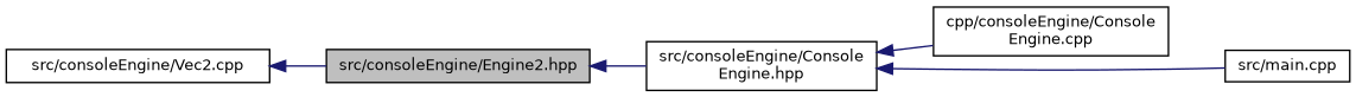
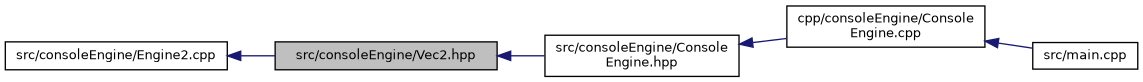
  digraph {
    rankdir=LR
    node [color=black fillcolor=white fontname=Helvetica fontsize=10 shape=record style=filled]
    edge [color=midnightblue dir=back fontname=Helvetica fontsize=10 labelfontname=Helvetica labelfontsize=10 style=solid]
-   n1 [fillcolor=grey75 fontcolor=black height=0.2 label="src/consoleEngine/Engine2.hpp" width=0.4]
+   n1 [fillcolor=grey75 fontcolor=black height=0.2 label="src/consoleEngine/Vec2.hpp" width=0.4]
    n2 [height=0.2 label="src/consoleEngine/Console\lEngine.hpp" width=0.4]
    n3 [height=0.2 label="cpp/consoleEngine/Console\lEngine.cpp" width=0.4]
    n4 [height=0.2 label="src/main.cpp" width=0.4]
-   n5 [height=0.2 label="src/consoleEngine/Vec2.cpp" width=0.4]
+   n5 [height=0.2 label="src/consoleEngine/Engine2.cpp" width=0.4]
    n1 -> n2
    n2 -> n3
-   n2 -> n4
+   n3 -> n4
    n5 -> n1
  }
